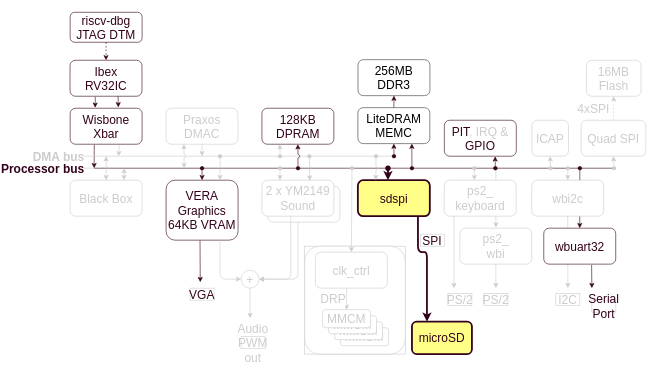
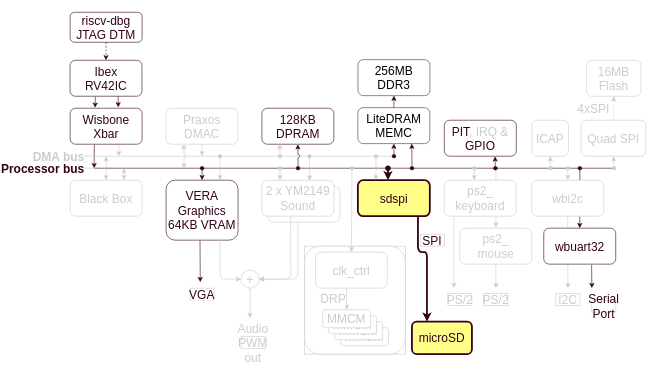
  <mxCell id="0" />
  <mxCell id="1" parent="0" />
  <mxCell id="2" value="" style="endArrow=classic;html=1;strokeWidth=1;startArrow=oval;startFill=1;fontSize=20;strokeColor=#CCCCCC;fontColor=#CCCCCC;" parent="1" edge="1"><mxGeometry width="50" height="50" relative="1" as="geometry"><mxPoint x="760" y="280" as="sourcePoint" /><mxPoint x="760" y="379" as="targetPoint" /></mxGeometry></mxCell>
- <mxCell id="3" value="ps2_&lt;br&gt;wbi" style="rounded=1;whiteSpace=wrap;html=1;fontSize=20;strokeColor=#CCCCCC;fontColor=#CCCCCC;" parent="1" vertex="1"><mxGeometry x="699.8" y="380" width="120" height="60" as="geometry" /></mxCell>
+ <mxCell id="3" value="ps2_&lt;br&gt;mouse" style="rounded=1;whiteSpace=wrap;html=1;fontSize=20;strokeColor=#CCCCCC;fontColor=#CCCCCC;" parent="1" vertex="1"><mxGeometry x="699.8" y="380" width="120" height="60" as="geometry" /></mxCell>
  <mxCell id="4" value="YM2149" style="rounded=1;whiteSpace=wrap;html=1;fontSize=20;strokeColor=#CCCCCC;fontColor=#CCCCCC;" parent="1" vertex="1"><mxGeometry x="379.8" y="310" width="120" height="60" as="geometry" /></mxCell>
  <mxCell id="5" value="riscv-dbg&lt;br style=&quot;font-size: 20px;&quot;&gt;JTAG DTM&lt;br style=&quot;font-size: 20px;&quot;&gt;" style="rounded=1;whiteSpace=wrap;html=1;fontSize=20;strokeColor=#33001A;fontColor=#33001A;" parent="1" vertex="1"><mxGeometry x="50" y="20" width="120" height="50" as="geometry" /></mxCell>
- <mxCell id="6" value="Ibex&lt;br style=&quot;font-size: 20px;&quot;&gt;RV32IC&lt;br style=&quot;font-size: 20px;&quot;&gt;" style="rounded=1;whiteSpace=wrap;html=1;fontSize=20;strokeColor=#33001A;fontColor=#33001A;" parent="1" vertex="1"><mxGeometry x="49.8" y="100" width="120" height="60" as="geometry" /></mxCell>
+ <mxCell id="6" value="Ibex&lt;br style=&quot;font-size: 20px;&quot;&gt;RV42IC&lt;br style=&quot;font-size: 20px;&quot;&gt;" style="rounded=1;whiteSpace=wrap;html=1;fontSize=20;strokeColor=#33001A;fontColor=#33001A;" parent="1" vertex="1"><mxGeometry x="49.8" y="100" width="120" height="60" as="geometry" /></mxCell>
  <mxCell id="7" value="Praxos DMAC" style="rounded=1;whiteSpace=wrap;html=1;fontSize=20;strokeColor=#CCCCCC;fontColor=#CCCCCC;" parent="1" vertex="1"><mxGeometry x="209.8" y="180" width="120" height="60" as="geometry" /></mxCell>
  <mxCell id="8" value="128KB&lt;br style=&quot;font-size: 20px&quot;&gt;DPRAM&lt;br style=&quot;font-size: 20px&quot;&gt;" style="rounded=1;whiteSpace=wrap;html=1;fontSize=20;strokeColor=#33001A;fontColor=#33001A;" parent="1" vertex="1"><mxGeometry x="369.8" y="180" width="120" height="60" as="geometry" /></mxCell>
  <mxCell id="9" value="&lt;font color=&quot;#33001a&quot;&gt;PIT&lt;/font&gt;, IRQ &amp;amp; &lt;font color=&quot;#33001a&quot;&gt;GPIO&lt;/font&gt;" style="rounded=1;whiteSpace=wrap;html=1;fontSize=20;strokeColor=#33001A;fontColor=#CCCCCC;" parent="1" vertex="1"><mxGeometry x="674" y="200" width="120" height="60" as="geometry" /></mxCell>
  <mxCell id="10" value="VERA Graphics&lt;br&gt;64KB VRAM&lt;br&gt;" style="rounded=1;whiteSpace=wrap;html=1;fontSize=20;strokeColor=#33001A;fontColor=#33001A;strokeWidth=1;fillColor=#FFFFFF;" parent="1" vertex="1"><mxGeometry x="210" y="300" width="120" height="100" as="geometry" /></mxCell>
  <mxCell id="11" value="2 x YM2149 Sound" style="rounded=1;whiteSpace=wrap;html=1;fontSize=20;strokeColor=#CCCCCC;fontColor=#CCCCCC;" parent="1" vertex="1"><mxGeometry x="369.8" y="300" width="120" height="60" as="geometry" /></mxCell>
  <mxCell id="12" value="sdspi" style="rounded=1;whiteSpace=wrap;html=1;fontSize=20;strokeColor=#33001A;fontColor=#33001A;fillColor=#FFFF88;strokeWidth=3;" parent="1" vertex="1"><mxGeometry x="529.8" y="300" width="120" height="60" as="geometry" /></mxCell>
  <mxCell id="13" value="ps2_&lt;br&gt;keyboard" style="rounded=1;whiteSpace=wrap;html=1;fontSize=20;strokeColor=#CCCCCC;fontColor=#CCCCCC;" parent="1" vertex="1"><mxGeometry x="673.8" y="300" width="120" height="60" as="geometry" /></mxCell>
  <mxCell id="14" value="" style="endArrow=none;html=1;fontSize=20;strokeColor=#CCCCCC;fontColor=#CCCCCC;" parent="1" edge="1"><mxGeometry width="50" height="50" relative="1" as="geometry"><mxPoint x="130" y="260" as="sourcePoint" /><mxPoint x="590" y="260" as="targetPoint" /></mxGeometry></mxCell>
  <mxCell id="15" value="" style="endArrow=none;html=1;fontSize=20;strokeColor=#33001A;fontColor=#CCCCCC;" parent="1" edge="1"><mxGeometry width="50" height="50" relative="1" as="geometry"><mxPoint x="90" y="280" as="sourcePoint" /><mxPoint x="960" y="280" as="targetPoint" /></mxGeometry></mxCell>
  <mxCell id="16" value="" style="endArrow=classic;html=1;jumpStyle=arc;rounded=1;strokeWidth=1;startArrow=classic;startFill=1;endFill=1;entryX=0.25;entryY=1;fontSize=20;strokeColor=#CCCCCC;fontColor=#CCCCCC;" parent="1" target="7" edge="1"><mxGeometry width="50" height="50" relative="1" as="geometry"><mxPoint x="240" y="280" as="sourcePoint" /><mxPoint x="253" y="242" as="targetPoint" /></mxGeometry></mxCell>
  <mxCell id="17" value="" style="endArrow=classic;html=1;strokeWidth=1;entryX=0.5;entryY=0;startArrow=oval;startFill=1;fontSize=20;strokeColor=#33001A;fontColor=#CCCCCC;" parent="1" target="10" edge="1"><mxGeometry width="50" height="50" relative="1" as="geometry"><mxPoint x="270" y="280" as="sourcePoint" /><mxPoint x="160" y="310" as="targetPoint" /></mxGeometry></mxCell>
  <mxCell id="18" value="" style="endArrow=classic;html=1;strokeWidth=1;entryX=0.25;entryY=1;startArrow=oval;startFill=1;fontSize=20;strokeColor=#CCCCCC;fontColor=#CCCCCC;" parent="1" target="8" edge="1"><mxGeometry width="50" height="50" relative="1" as="geometry"><mxPoint x="400" y="260" as="sourcePoint" /><mxPoint x="400" y="250" as="targetPoint" /></mxGeometry></mxCell>
  <mxCell id="19" value="" style="endArrow=classic;html=1;strokeWidth=1;entryX=0.5;entryY=1;startArrow=oval;startFill=1;jumpStyle=arc;fontSize=20;strokeColor=#33001A;fontColor=#CCCCCC;" parent="1" target="8" edge="1"><mxGeometry width="50" height="50" relative="1" as="geometry"><mxPoint x="430" y="280" as="sourcePoint" /><mxPoint x="470" y="250" as="targetPoint" /></mxGeometry></mxCell>
  <mxCell id="20" value="" style="endArrow=classic;html=1;strokeWidth=1;entryX=0.25;entryY=0;startArrow=oval;startFill=1;fontSize=20;strokeColor=#CCCCCC;fontColor=#CCCCCC;" parent="1" target="11" edge="1"><mxGeometry width="50" height="50" relative="1" as="geometry"><mxPoint x="400" y="280" as="sourcePoint" /><mxPoint x="390" y="290" as="targetPoint" /></mxGeometry></mxCell>
  <mxCell id="21" value="" style="endArrow=classic;html=1;strokeWidth=1;entryX=0.5;entryY=1;startArrow=oval;startFill=1;fontSize=20;entryDx=0;entryDy=0;strokeColor=#33001A;fontColor=#CCCCCC;" parent="1" target="79" edge="1"><mxGeometry width="50" height="50" relative="1" as="geometry"><mxPoint x="590" y="260" as="sourcePoint" /><mxPoint x="590" y="240" as="targetPoint" /></mxGeometry></mxCell>
  <mxCell id="22" value="" style="endArrow=classic;html=1;strokeWidth=3;entryX=0.418;entryY=0;entryPerimeter=0;startArrow=oval;startFill=1;fontSize=20;strokeColor=#33001A;fontColor=#CCCCCC;" parent="1" target="12" edge="1"><mxGeometry width="50" height="50" relative="1" as="geometry"><mxPoint x="580" y="280" as="sourcePoint" /><mxPoint x="560" y="290" as="targetPoint" /></mxGeometry></mxCell>
  <mxCell id="23" value="" style="endArrow=classic;html=1;strokeWidth=1;entryX=0.418;entryY=0;entryPerimeter=0;startArrow=oval;startFill=1;fontSize=20;strokeColor=#CCCCCC;fontColor=#CCCCCC;" parent="1" target="13" edge="1"><mxGeometry width="50" height="50" relative="1" as="geometry"><mxPoint x="724" y="280" as="sourcePoint" /><mxPoint x="774" y="260" as="targetPoint" /></mxGeometry></mxCell>
  <mxCell id="24" value="" style="endArrow=classic;html=1;strokeWidth=1;entryX=0.5;entryY=0;startArrow=oval;startFill=1;fontSize=20;strokeColor=#CCCCCC;fontColor=#CCCCCC;" parent="1" target="71" edge="1"><mxGeometry width="50" height="50" relative="1" as="geometry"><mxPoint x="880" y="280" as="sourcePoint" /><mxPoint x="1063" y="180" as="targetPoint" /></mxGeometry></mxCell>
  <mxCell id="25" value="" style="endArrow=classic;html=1;strokeWidth=1;entryX=0.706;entryY=1.004;entryPerimeter=0;startArrow=oval;startFill=1;fontSize=20;strokeColor=#33001A;fontColor=#CCCCCC;" parent="1" target="9" edge="1"><mxGeometry width="50" height="50" relative="1" as="geometry"><mxPoint x="759" y="280" as="sourcePoint" /><mxPoint x="824" y="250" as="targetPoint" /></mxGeometry></mxCell>
  <mxCell id="26" value="" style="endArrow=classic;html=1;strokeWidth=1;entryX=0.664;entryY=0.01;entryPerimeter=0;startArrow=oval;startFill=1;jumpStyle=arc;fontSize=20;strokeColor=#CCCCCC;fontColor=#CCCCCC;" parent="1" target="11" edge="1"><mxGeometry width="50" height="50" relative="1" as="geometry"><mxPoint x="449" y="260" as="sourcePoint" /><mxPoint x="500" y="250" as="targetPoint" /></mxGeometry></mxCell>
  <mxCell id="27" value="" style="endArrow=classic;html=1;strokeWidth=1;entryX=0.25;entryY=0;startArrow=oval;startFill=1;jumpStyle=arc;fontSize=20;strokeColor=#CCCCCC;fontColor=#CCCCCC;" parent="1" target="12" edge="1"><mxGeometry width="50" height="50" relative="1" as="geometry"><mxPoint x="560" y="260" as="sourcePoint" /><mxPoint x="560" y="250" as="targetPoint" /></mxGeometry></mxCell>
  <mxCell id="28" value="" style="endArrow=classic;html=1;strokeWidth=1;entryX=0.75;entryY=0;startArrow=oval;startFill=1;jumpStyle=arc;fontSize=20;strokeColor=#CCCCCC;fontColor=#CCCCCC;" parent="1" target="10" edge="1"><mxGeometry width="50" height="50" relative="1" as="geometry"><mxPoint x="300" y="260" as="sourcePoint" /><mxPoint x="350" y="250" as="targetPoint" /></mxGeometry></mxCell>
  <mxCell id="29" value="" style="endArrow=none;html=1;strokeWidth=1;entryX=0.681;entryY=1.019;entryPerimeter=0;startArrow=classic;startFill=1;fontSize=20;strokeColor=#CCCCCC;fontColor=#CCCCCC;" parent="1" target="33" edge="1"><mxGeometry width="50" height="50" relative="1" as="geometry"><mxPoint x="131" y="260" as="sourcePoint" /><mxPoint x="131.714" y="241.286" as="targetPoint" /></mxGeometry></mxCell>
  <mxCell id="30" value="" style="endArrow=none;html=1;strokeWidth=1;entryX=0.336;entryY=1.008;entryPerimeter=0;startArrow=classic;startFill=1;fontSize=20;strokeColor=#33001A;fontColor=#CCCCCC;" parent="1" target="33" edge="1"><mxGeometry width="50" height="50" relative="1" as="geometry"><mxPoint x="90" y="280" as="sourcePoint" /><mxPoint x="89" y="241" as="targetPoint" /></mxGeometry></mxCell>
  <mxCell id="31" value="" style="endArrow=classic;html=1;strokeWidth=1;exitX=0.5;exitY=1;fontSize=20;strokeColor=#CCCCCC;fontColor=#CCCCCC;" parent="1" source="7" edge="1"><mxGeometry width="50" height="50" relative="1" as="geometry"><mxPoint x="240" y="160" as="sourcePoint" /><mxPoint x="270" y="260" as="targetPoint" /></mxGeometry></mxCell>
  <mxCell id="32" value="" style="endArrow=classic;html=1;strokeWidth=1;startArrow=oval;startFill=1;fontSize=20;entryX=0.75;entryY=1;entryDx=0;entryDy=0;strokeColor=#33001A;fontColor=#CCCCCC;" parent="1" target="79" edge="1"><mxGeometry width="50" height="50" relative="1" as="geometry"><mxPoint x="620" y="280" as="sourcePoint" /><mxPoint x="620" y="160" as="targetPoint" /></mxGeometry></mxCell>
  <mxCell id="33" value="Wisbone Xbar" style="rounded=1;whiteSpace=wrap;html=1;fontSize=20;strokeColor=#33001A;fontColor=#33001A;" parent="1" vertex="1"><mxGeometry x="50" y="180" width="120" height="60" as="geometry" /></mxCell>
  <mxCell id="34" value="" style="endArrow=classic;html=1;strokeWidth=1;entryX=0.347;entryY=-0.014;entryPerimeter=0;fontSize=20;strokeColor=#33001A;fontColor=#CCCCCC;" parent="1" target="33" edge="1"><mxGeometry width="50" height="50" relative="1" as="geometry"><mxPoint x="92" y="161" as="sourcePoint" /><mxPoint x="-30" y="180" as="targetPoint" /></mxGeometry></mxCell>
  <mxCell id="35" value="" style="endArrow=classic;html=1;strokeWidth=1;entryX=0.669;entryY=-0.025;entryPerimeter=0;fontSize=20;strokeColor=#33001A;fontColor=#CCCCCC;" parent="1" target="33" edge="1"><mxGeometry width="50" height="50" relative="1" as="geometry"><mxPoint x="130" y="160" as="sourcePoint" /><mxPoint x="101.333" y="188.833" as="targetPoint" /></mxGeometry></mxCell>
  <mxCell id="36" value="" style="endArrow=classic;html=1;strokeWidth=1;entryX=0.5;entryY=0;exitX=0.5;exitY=1;fontSize=20;strokeColor=#33001A;fontColor=#CCCCCC;dashed=1;" parent="1" source="5" target="6" edge="1"><mxGeometry width="50" height="50" relative="1" as="geometry"><mxPoint x="0" y="150" as="sourcePoint" /><mxPoint x="50" y="100" as="targetPoint" /></mxGeometry></mxCell>
  <mxCell id="37" value="&lt;b style=&quot;font-size: 20px;&quot;&gt;DMA bus&lt;/b&gt;" style="endArrow=none;html=1;strokeWidth=1;align=right;fontSize=20;strokeColor=#CCCCCC;fontColor=#CCCCCC;" parent="1" edge="1"><mxGeometry width="50" height="50" relative="1" as="geometry"><mxPoint x="20" y="260" as="sourcePoint" /><mxPoint x="130" y="260" as="targetPoint" /></mxGeometry></mxCell>
  <mxCell id="38" value="&lt;b style=&quot;font-size: 20px;&quot;&gt;&lt;font color=&quot;#33001a&quot;&gt;Processor bus&lt;/font&gt;&lt;/b&gt;" style="endArrow=none;html=1;strokeWidth=1;align=right;fontSize=20;strokeColor=#CCCCCC;fontColor=#CCCCCC;" parent="1" edge="1"><mxGeometry width="50" height="50" relative="1" as="geometry"><mxPoint x="60" y="280" as="sourcePoint" /><mxPoint x="90" y="280" as="targetPoint" /></mxGeometry></mxCell>
  <mxCell id="39" value="Black Box" style="rounded=1;whiteSpace=wrap;html=1;fontSize=20;strokeColor=#CCCCCC;fontColor=#CCCCCC;" parent="1" vertex="1"><mxGeometry x="50" y="300" width="120" height="60" as="geometry" /></mxCell>
  <mxCell id="40" value="" style="endArrow=classic;html=1;strokeWidth=1;align=right;entryX=0.5;entryY=0;startArrow=classic;startFill=1;jumpStyle=arc;fontSize=20;strokeColor=#CCCCCC;fontColor=#CCCCCC;" parent="1" target="39" edge="1"><mxGeometry width="50" height="50" relative="1" as="geometry"><mxPoint x="110" y="260" as="sourcePoint" /><mxPoint x="150" y="400" as="targetPoint" /></mxGeometry></mxCell>
  <mxCell id="41" value="" style="endArrow=classic;html=1;strokeWidth=1;align=right;exitX=0.75;exitY=0;startArrow=classic;startFill=1;fontSize=20;strokeColor=#CCCCCC;fontColor=#CCCCCC;" parent="1" source="39" edge="1"><mxGeometry width="50" height="50" relative="1" as="geometry"><mxPoint x="170" y="450" as="sourcePoint" /><mxPoint x="140" y="280" as="targetPoint" /></mxGeometry></mxCell>
  <mxCell id="42" value="" style="group;strokeColor=#CCCCCC;fontColor=#CCCCCC;" parent="1" vertex="1" connectable="0"><mxGeometry x="441" y="410" width="168" height="180" as="geometry" /></mxCell>
  <mxCell id="43" value="" style="rounded=1;whiteSpace=wrap;html=1;fontSize=20;align=center;strokeColor=#CCCCCC;fontColor=#CCCCCC;" parent="42" vertex="1"><mxGeometry width="168" height="180" as="geometry" /></mxCell>
  <mxCell id="44" value="MMCM" style="rounded=1;whiteSpace=wrap;html=1;fontSize=20;align=center;strokeColor=#CCCCCC;fontColor=#CCCCCC;" parent="42" vertex="1"><mxGeometry x="60" y="136" width="80" height="30" as="geometry" /></mxCell>
  <mxCell id="45" value="clk_ctrl" style="rounded=1;whiteSpace=wrap;html=1;fontSize=20;align=center;strokeColor=#CCCCCC;fontColor=#CCCCCC;" parent="42" vertex="1"><mxGeometry x="18" y="10" width="120" height="60" as="geometry" /></mxCell>
  <mxCell id="46" value="MMCM" style="rounded=1;whiteSpace=wrap;html=1;fontSize=20;align=center;strokeColor=#CCCCCC;fontColor=#CCCCCC;" parent="42" vertex="1"><mxGeometry x="50" y="126" width="80" height="30" as="geometry" /></mxCell>
  <mxCell id="47" value="MMCM" style="rounded=1;whiteSpace=wrap;html=1;fontSize=20;align=center;strokeColor=#CCCCCC;fontColor=#CCCCCC;" parent="42" vertex="1"><mxGeometry x="40" y="116" width="80" height="30" as="geometry" /></mxCell>
  <mxCell id="48" value="MMCM" style="rounded=1;whiteSpace=wrap;html=1;fontSize=20;align=center;strokeColor=#CCCCCC;fontColor=#CCCCCC;" parent="42" vertex="1"><mxGeometry x="30" y="106" width="80" height="30" as="geometry" /></mxCell>
  <mxCell id="49" value="DRP" style="endArrow=classic;html=1;strokeWidth=1;fontSize=20;align=right;entryX=0.5;entryY=0;strokeColor=#CCCCCC;fontColor=#CCCCCC;" parent="42" target="48" edge="1"><mxGeometry width="50" height="50" relative="1" as="geometry"><mxPoint x="70" y="70" as="sourcePoint" /><mxPoint x="78" y="95" as="targetPoint" /></mxGeometry></mxCell>
  <mxCell id="50" value="" style="endArrow=classic;html=1;strokeWidth=1;fontSize=20;align=right;startArrow=oval;startFill=1;entryX=0.5;entryY=0;strokeColor=#CCCCCC;fontColor=#CCCCCC;" parent="1" target="45" edge="1"><mxGeometry width="50" height="50" relative="1" as="geometry"><mxPoint x="520" y="280" as="sourcePoint" /><mxPoint x="514" y="423" as="targetPoint" /></mxGeometry></mxCell>
  <mxCell id="51" value="" style="endArrow=classic;html=1;strokeWidth=1;fontSize=20;align=right;exitX=0.25;exitY=1;strokeColor=#33001A;fontColor=#CCCCCC;" parent="1" edge="1"><mxGeometry width="50" height="50" relative="1" as="geometry"><mxPoint x="266.571" y="400.429" as="sourcePoint" /><mxPoint x="267" y="470" as="targetPoint" /></mxGeometry></mxCell>
  <mxCell id="52" value="VGA" style="text;html=1;strokeColor=#CCCCCC;fillColor=none;align=center;verticalAlign=middle;whiteSpace=wrap;rounded=0;fontSize=20;fontColor=#33001A;" parent="1" vertex="1"><mxGeometry x="250" y="480" width="40" height="20" as="geometry" /></mxCell>
  <mxCell id="53" value="+" style="ellipse;whiteSpace=wrap;html=1;aspect=fixed;fontSize=20;align=center;strokeColor=#CCCCCC;fontColor=#CCCCCC;" parent="1" vertex="1"><mxGeometry x="335" y="450" width="30" height="30" as="geometry" /></mxCell>
  <mxCell id="54" value="" style="endArrow=classic;html=1;strokeWidth=1;fontSize=20;align=right;entryX=0;entryY=0.5;exitX=0.75;exitY=1;strokeColor=#CCCCCC;fontColor=#CCCCCC;" parent="1" source="10" target="53" edge="1"><mxGeometry width="50" height="50" relative="1" as="geometry"><mxPoint x="-60" y="660" as="sourcePoint" /><mxPoint x="-10" y="610" as="targetPoint" /><Array as="points"><mxPoint x="300" y="465" /></Array></mxGeometry></mxCell>
  <mxCell id="55" value="" style="endArrow=classic;html=1;strokeWidth=1;fontSize=20;align=right;exitX=0.4;exitY=1.021;entryX=1;entryY=0.5;exitPerimeter=0;strokeColor=#CCCCCC;fontColor=#CCCCCC;" parent="1" source="11" target="53" edge="1"><mxGeometry width="50" height="50" relative="1" as="geometry"><mxPoint x="370" y="470" as="sourcePoint" /><mxPoint x="420" y="420" as="targetPoint" /><Array as="points"><mxPoint x="418" y="465" /></Array></mxGeometry></mxCell>
  <mxCell id="56" value="" style="endArrow=classic;html=1;strokeWidth=1;fontSize=20;align=right;entryX=1;entryY=0.5;strokeColor=#CCCCCC;fontColor=#CCCCCC;" parent="1" target="53" edge="1"><mxGeometry width="50" height="50" relative="1" as="geometry"><mxPoint x="430" y="370" as="sourcePoint" /><mxPoint x="370" y="470" as="targetPoint" /><Array as="points"><mxPoint x="430" y="465" /></Array></mxGeometry></mxCell>
  <mxCell id="57" value="" style="endArrow=classic;html=1;strokeWidth=1;fontSize=20;align=right;exitX=0.5;exitY=1;strokeColor=#CCCCCC;fontColor=#CCCCCC;" parent="1" source="53" edge="1"><mxGeometry width="50" height="50" relative="1" as="geometry"><mxPoint x="340" y="560" as="sourcePoint" /><mxPoint x="350" y="530" as="targetPoint" /></mxGeometry></mxCell>
  <mxCell id="58" value="Audio PWM out" style="text;html=1;strokeColor=#CCCCCC;fillColor=none;align=center;verticalAlign=middle;whiteSpace=wrap;rounded=0;fontSize=20;fontColor=#CCCCCC;" parent="1" vertex="1"><mxGeometry x="335" y="561" width="40" height="20" as="geometry" /></mxCell>
  <mxCell id="59" value="" style="endArrow=classic;html=1;strokeWidth=3;fontSize=20;align=right;entryX=0.25;entryY=0;strokeColor=#33001A;fontColor=#33001A;" parent="1" target="78" edge="1"><mxGeometry width="50" height="50" relative="1" as="geometry"><mxPoint x="630" y="360" as="sourcePoint" /><mxPoint x="630" y="500" as="targetPoint" /><Array as="points"><mxPoint x="630" y="420" /><mxPoint x="645" y="420" /></Array></mxGeometry></mxCell>
  <mxCell id="60" value="SPI" style="text;html=1;strokeColor=#CCCCCC;fillColor=none;align=center;verticalAlign=middle;whiteSpace=wrap;rounded=0;fontSize=20;fontColor=#33001A;" parent="1" vertex="1"><mxGeometry x="634" y="390" width="40" height="20" as="geometry" /></mxCell>
  <mxCell id="61" value="" style="endArrow=classic;html=1;strokeWidth=1;fontSize=20;align=right;strokeColor=#CCCCCC;fontColor=#CCCCCC;" parent="1" edge="1"><mxGeometry width="50" height="50" relative="1" as="geometry"><mxPoint x="690" y="360" as="sourcePoint" /><mxPoint x="690" y="480" as="targetPoint" /></mxGeometry></mxCell>
  <mxCell id="62" value="PS/2" style="text;html=1;strokeColor=#CCCCCC;fillColor=none;align=center;verticalAlign=middle;whiteSpace=wrap;rounded=0;fontSize=20;fontColor=#CCCCCC;" parent="1" vertex="1"><mxGeometry x="680" y="489" width="40" height="20" as="geometry" /></mxCell>
  <mxCell id="63" value="" style="endArrow=classic;html=1;strokeWidth=1;fontSize=20;align=right;exitX=0.5;exitY=1;strokeColor=#CCCCCC;fontColor=#CCCCCC;" parent="1" source="3" edge="1"><mxGeometry width="50" height="50" relative="1" as="geometry"><mxPoint x="740" y="530" as="sourcePoint" /><mxPoint x="760" y="480" as="targetPoint" /></mxGeometry></mxCell>
  <mxCell id="64" value="PS/2" style="text;html=1;strokeColor=#CCCCCC;fillColor=none;align=center;verticalAlign=middle;whiteSpace=wrap;rounded=0;fontSize=20;fontColor=#CCCCCC;" parent="1" vertex="1"><mxGeometry x="740" y="489" width="40" height="20" as="geometry" /></mxCell>
  <mxCell id="65" value="" style="endArrow=classic;html=1;strokeWidth=1;fontSize=20;align=right;exitX=0.665;exitY=1.021;exitPerimeter=0;strokeColor=#33001A;fontColor=#CCCCCC;" parent="1" source="70" edge="1"><mxGeometry width="50" height="50" relative="1" as="geometry"><mxPoint x="908" y="450" as="sourcePoint" /><mxPoint x="920" y="480" as="targetPoint" /></mxGeometry></mxCell>
  <mxCell id="66" value="I2C" style="text;html=1;strokeColor=#CCCCCC;fillColor=none;align=center;verticalAlign=middle;whiteSpace=wrap;rounded=0;fontSize=20;fontColor=#CCCCCC;" parent="1" vertex="1"><mxGeometry x="860" y="489" width="40" height="20" as="geometry" /></mxCell>
  <mxCell id="67" value="" style="endArrow=oval;html=1;strokeWidth=1;fontSize=20;align=right;exitX=0.5;exitY=0;startArrow=classic;startFill=1;endFill=1;strokeColor=#33001A;fontColor=#CCCCCC;" parent="1" source="70" edge="1"><mxGeometry width="50" height="50" relative="1" as="geometry"><mxPoint x="920" y="80" as="sourcePoint" /><mxPoint x="900" y="280" as="targetPoint" /></mxGeometry></mxCell>
  <mxCell id="68" value="Serial Port" style="text;html=1;strokeColor=#CCCCCC;fillColor=none;align=center;verticalAlign=middle;whiteSpace=wrap;rounded=0;fontSize=20;fontColor=#33001A;" parent="1" vertex="1"><mxGeometry x="920" y="500" width="40" height="20" as="geometry" /></mxCell>
  <mxCell id="69" value="" style="endArrow=classic;html=1;strokeWidth=1;fontSize=20;align=right;exitX=0.5;exitY=1;strokeColor=#CCCCCC;fontColor=#CCCCCC;" parent="1" source="71" edge="1"><mxGeometry width="50" height="50" relative="1" as="geometry"><mxPoint x="879.571" y="360.429" as="sourcePoint" /><mxPoint x="880" y="480" as="targetPoint" /></mxGeometry></mxCell>
  <mxCell id="70" value="wbuart32" style="rounded=1;whiteSpace=wrap;html=1;fontSize=20;strokeColor=#33001A;fontColor=#33001A;" parent="1" vertex="1"><mxGeometry x="839.8" y="380" width="120" height="60" as="geometry" /></mxCell>
  <mxCell id="71" value="wbi2c" style="rounded=1;whiteSpace=wrap;html=1;fontSize=20;strokeColor=#CCCCCC;fontColor=#CCCCCC;" parent="1" vertex="1"><mxGeometry x="819.8" y="300" width="120" height="60" as="geometry" /></mxCell>
  <mxCell id="72" value="ICAP" style="rounded=1;whiteSpace=wrap;html=1;fontSize=20;align=center;strokeColor=#CCCCCC;fontColor=#CCCCCC;" parent="1" vertex="1"><mxGeometry x="820" y="200" width="61" height="60" as="geometry" /></mxCell>
  <mxCell id="73" value="" style="endArrow=classic;html=1;strokeWidth=1;fontSize=20;align=right;entryX=0.5;entryY=1;startArrow=oval;startFill=1;strokeColor=#CCCCCC;fontColor=#CCCCCC;" parent="1" target="72" edge="1"><mxGeometry width="50" height="50" relative="1" as="geometry"><mxPoint x="851" y="280" as="sourcePoint" /><mxPoint x="1010" y="220" as="targetPoint" /></mxGeometry></mxCell>
  <mxCell id="74" value="Quad SPI" style="rounded=1;whiteSpace=wrap;html=1;fontSize=20;align=center;strokeColor=#CCCCCC;fontColor=#CCCCCC;" parent="1" vertex="1"><mxGeometry x="902" y="200" width="108" height="60" as="geometry" /></mxCell>
  <mxCell id="75" value="16MB Flash" style="rounded=1;whiteSpace=wrap;html=1;fontSize=20;align=center;strokeColor=#CCCCCC;fontColor=#CCCCCC;" parent="1" vertex="1"><mxGeometry x="911" y="100" width="91" height="60" as="geometry" /></mxCell>
  <mxCell id="76" value="&lt;div style=&quot;text-align: left&quot;&gt;4xSPI&amp;nbsp;&lt;/div&gt;" style="endArrow=classic;html=1;strokeWidth=1;fontSize=20;align=right;entryX=0.5;entryY=1;exitX=0.5;exitY=0;strokeColor=#CCCCCC;fontColor=#CCCCCC;dashed=1;" parent="1" source="74" target="75" edge="1"><mxGeometry width="50" height="50" relative="1" as="geometry"><mxPoint x="940" y="210" as="sourcePoint" /><mxPoint x="990" y="160" as="targetPoint" /></mxGeometry></mxCell>
  <mxCell id="77" value="" style="endArrow=classic;html=1;strokeWidth=1;fontSize=20;align=right;entryX=0.5;entryY=1;startArrow=oval;startFill=1;strokeColor=#CCCCCC;fontColor=#CCCCCC;" parent="1" target="74" edge="1"><mxGeometry width="50" height="50" relative="1" as="geometry"><mxPoint x="957" y="280" as="sourcePoint" /><mxPoint x="1040" y="260" as="targetPoint" /></mxGeometry></mxCell>
  <mxCell id="78" value="microSD" style="rounded=1;whiteSpace=wrap;html=1;fontSize=20;align=center;strokeColor=#33001A;fontColor=#33001A;fillColor=#FFFF88;strokeWidth=3;" parent="1" vertex="1"><mxGeometry x="620" y="536" width="100" height="54" as="geometry" /></mxCell>
  <mxCell id="79" value="LiteDRAM&lt;br style=&quot;font-size: 20px;&quot;&gt;MEMC" style="rounded=1;whiteSpace=wrap;html=1;fontSize=20;strokeColor=#36393d;fillColor=#FFFFff;strokeWidth=1;" parent="1" vertex="1"><mxGeometry x="529.8" y="179" width="120" height="60" as="geometry" /></mxCell>
  <mxCell id="80" value="256MB DDR3" style="rounded=1;whiteSpace=wrap;html=1;fontSize=20;strokeColor=#36393d;fillColor=#FFFFff;strokeWidth=1;" parent="1" vertex="1"><mxGeometry x="530" y="99" width="120" height="60" as="geometry" /></mxCell>
  <mxCell id="81" value="" style="endArrow=classic;html=1;strokeWidth=1;exitX=0.5;exitY=0;entryX=0.5;entryY=1;fontSize=20;strokeColor=#33001A;fontColor=#CCCCCC;" parent="1" source="79" target="80" edge="1"><mxGeometry width="50" height="50" relative="1" as="geometry"><mxPoint x="420" y="109" as="sourcePoint" /><mxPoint x="470" y="59" as="targetPoint" /></mxGeometry></mxCell>
